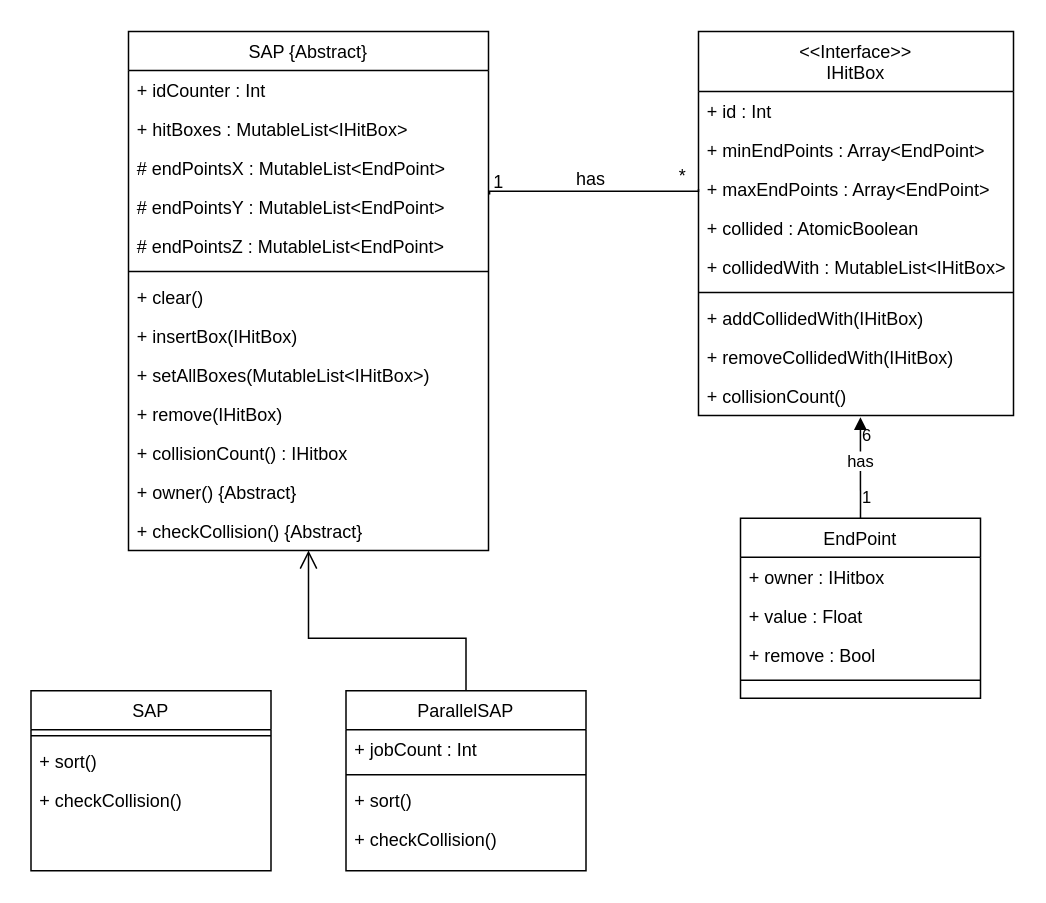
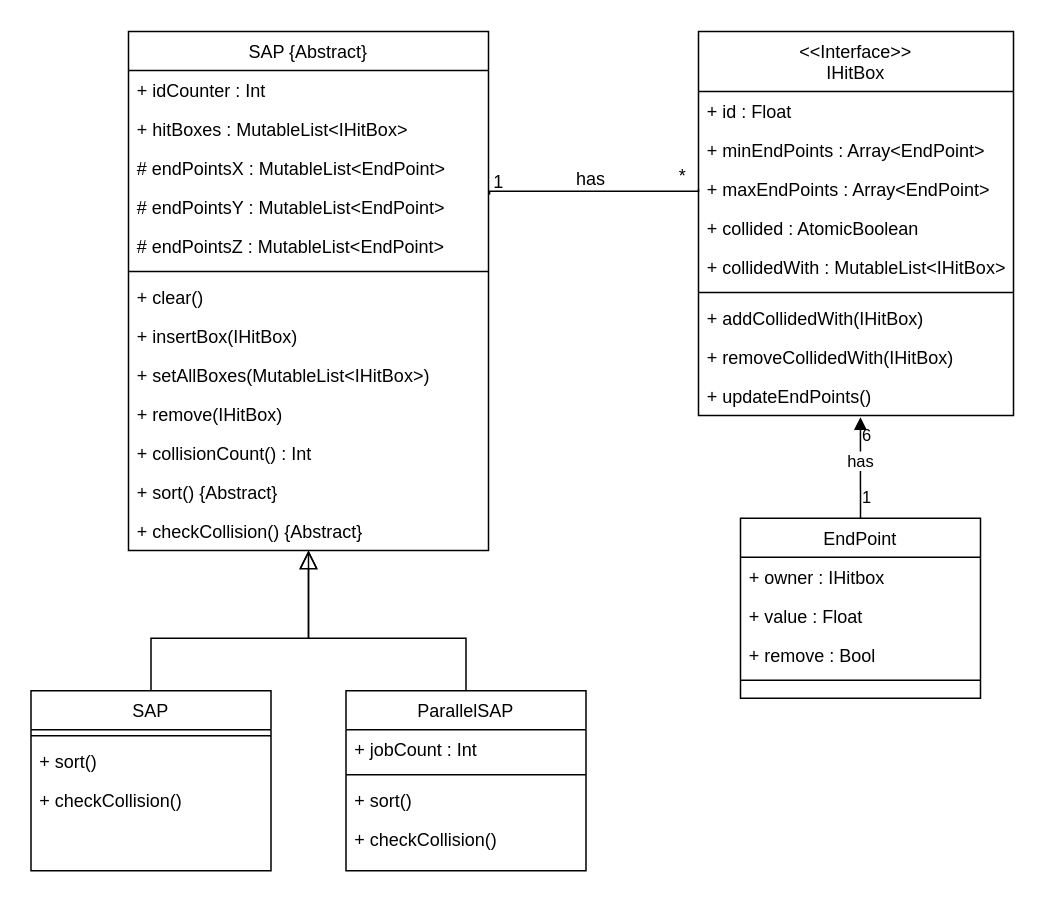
  <mxCell id="0" />
  <mxCell id="1" parent="0" />
  <mxCell id="2" value="SAP {Abstract}" style="swimlane;fontStyle=0;align=center;verticalAlign=top;childLayout=stackLayout;horizontal=1;startSize=26;horizontalStack=0;resizeParent=1;resizeLast=0;collapsible=1;marginBottom=0;rounded=0;shadow=0;strokeWidth=1;fillColor=none;" parent="1" vertex="1"><mxGeometry x="85" y="20.5" width="240" height="346" as="geometry"><mxRectangle x="230" y="140" width="160" height="26" as="alternateBounds" /></mxGeometry></mxCell>
  <mxCell id="3" value="+ idCounter : Int" style="text;strokeColor=none;fillColor=none;align=left;verticalAlign=top;spacingLeft=4;spacingRight=4;overflow=hidden;rotatable=0;points=[[0,0.5],[1,0.5]];portConstraint=eastwest;" parent="2" vertex="1"><mxGeometry y="26" width="240" height="26" as="geometry" /></mxCell>
  <mxCell id="4" value="+ hitBoxes : MutableList&lt;IHitBox&gt;" style="text;strokeColor=none;fillColor=none;align=left;verticalAlign=top;spacingLeft=4;spacingRight=4;overflow=hidden;rotatable=0;points=[[0,0.5],[1,0.5]];portConstraint=eastwest;" parent="2" vertex="1"><mxGeometry y="52" width="240" height="26" as="geometry" /></mxCell>
  <mxCell id="5" value="# endPointsX : MutableList&lt;EndPoint&gt;" style="text;strokeColor=none;fillColor=none;align=left;verticalAlign=top;spacingLeft=4;spacingRight=4;overflow=hidden;rotatable=0;points=[[0,0.5],[1,0.5]];portConstraint=eastwest;" parent="2" vertex="1"><mxGeometry y="78" width="240" height="26" as="geometry" /></mxCell>
  <mxCell id="6" value="# endPointsY : MutableList&lt;EndPoint&gt;" style="text;strokeColor=none;fillColor=none;align=left;verticalAlign=top;spacingLeft=4;spacingRight=4;overflow=hidden;rotatable=0;points=[[0,0.5],[1,0.5]];portConstraint=eastwest;" parent="2" vertex="1"><mxGeometry y="104" width="240" height="26" as="geometry" /></mxCell>
  <mxCell id="7" value="# endPointsZ : MutableList&lt;EndPoint&gt;" style="text;strokeColor=none;fillColor=none;align=left;verticalAlign=top;spacingLeft=4;spacingRight=4;overflow=hidden;rotatable=0;points=[[0,0.5],[1,0.5]];portConstraint=eastwest;" parent="2" vertex="1"><mxGeometry y="130" width="240" height="26" as="geometry" /></mxCell>
  <mxCell id="8" value="" style="line;html=1;strokeWidth=1;align=left;verticalAlign=middle;spacingTop=-1;spacingLeft=3;spacingRight=3;rotatable=0;labelPosition=right;points=[];portConstraint=eastwest;" parent="2" vertex="1"><mxGeometry y="156" width="240" height="8" as="geometry" /></mxCell>
  <mxCell id="9" value="+ clear()" style="text;strokeColor=none;fillColor=none;align=left;verticalAlign=top;spacingLeft=4;spacingRight=4;overflow=hidden;rotatable=0;points=[[0,0.5],[1,0.5]];portConstraint=eastwest;" parent="2" vertex="1"><mxGeometry y="164" width="240" height="26" as="geometry" /></mxCell>
  <mxCell id="10" value="+ insertBox(IHitBox)" style="text;strokeColor=none;fillColor=none;align=left;verticalAlign=top;spacingLeft=4;spacingRight=4;overflow=hidden;rotatable=0;points=[[0,0.5],[1,0.5]];portConstraint=eastwest;" parent="2" vertex="1"><mxGeometry y="190" width="240" height="26" as="geometry" /></mxCell>
  <mxCell id="11" value="+ setAllBoxes(MutableList&lt;IHitBox&gt;)" style="text;strokeColor=none;fillColor=none;align=left;verticalAlign=top;spacingLeft=4;spacingRight=4;overflow=hidden;rotatable=0;points=[[0,0.5],[1,0.5]];portConstraint=eastwest;" parent="2" vertex="1"><mxGeometry y="216" width="240" height="26" as="geometry" /></mxCell>
  <mxCell id="12" value="+ remove(IHitBox)" style="text;strokeColor=none;fillColor=none;align=left;verticalAlign=top;spacingLeft=4;spacingRight=4;overflow=hidden;rotatable=0;points=[[0,0.5],[1,0.5]];portConstraint=eastwest;" parent="2" vertex="1"><mxGeometry y="242" width="240" height="26" as="geometry" /></mxCell>
- <mxCell id="13" value="+ collisionCount() : IHitbox" style="text;strokeColor=none;fillColor=none;align=left;verticalAlign=top;spacingLeft=4;spacingRight=4;overflow=hidden;rotatable=0;points=[[0,0.5],[1,0.5]];portConstraint=eastwest;" parent="2" vertex="1"><mxGeometry y="268" width="240" height="26" as="geometry" /></mxCell>
- <mxCell id="14" value="+ owner() {Abstract}" style="text;strokeColor=none;fillColor=none;align=left;verticalAlign=top;spacingLeft=4;spacingRight=4;overflow=hidden;rotatable=0;points=[[0,0.5],[1,0.5]];portConstraint=eastwest;" parent="2" vertex="1"><mxGeometry y="294" width="240" height="26" as="geometry" /></mxCell>
+ <mxCell id="13" value="+ collisionCount() : Int" style="text;strokeColor=none;fillColor=none;align=left;verticalAlign=top;spacingLeft=4;spacingRight=4;overflow=hidden;rotatable=0;points=[[0,0.5],[1,0.5]];portConstraint=eastwest;" parent="2" vertex="1"><mxGeometry y="268" width="240" height="26" as="geometry" /></mxCell>
+ <mxCell id="14" value="+ sort() {Abstract}" style="text;strokeColor=none;fillColor=none;align=left;verticalAlign=top;spacingLeft=4;spacingRight=4;overflow=hidden;rotatable=0;points=[[0,0.5],[1,0.5]];portConstraint=eastwest;" parent="2" vertex="1"><mxGeometry y="294" width="240" height="26" as="geometry" /></mxCell>
  <mxCell id="15" value="+ checkCollision() {Abstract}" style="text;strokeColor=none;fillColor=none;align=left;verticalAlign=top;spacingLeft=4;spacingRight=4;overflow=hidden;rotatable=0;points=[[0,0.5],[1,0.5]];portConstraint=eastwest;" parent="2" vertex="1"><mxGeometry y="320" width="240" height="26" as="geometry" /></mxCell>
  <mxCell id="16" value="SAP" style="swimlane;fontStyle=0;align=center;verticalAlign=top;childLayout=stackLayout;horizontal=1;startSize=26;horizontalStack=0;resizeParent=1;resizeLast=0;collapsible=1;marginBottom=0;rounded=0;shadow=0;strokeWidth=1;fillColor=none;" parent="1" vertex="1"><mxGeometry x="20" y="460" width="160" height="120" as="geometry"><mxRectangle x="130" y="380" width="160" height="26" as="alternateBounds" /></mxGeometry></mxCell>
  <mxCell id="17" value="" style="line;html=1;strokeWidth=1;align=left;verticalAlign=middle;spacingTop=-1;spacingLeft=3;spacingRight=3;rotatable=0;labelPosition=right;points=[];portConstraint=eastwest;" parent="16" vertex="1"><mxGeometry y="26" width="160" height="8" as="geometry" /></mxCell>
  <mxCell id="18" value="+ sort()" style="text;strokeColor=none;fillColor=none;align=left;verticalAlign=top;spacingLeft=4;spacingRight=4;overflow=hidden;rotatable=0;points=[[0,0.5],[1,0.5]];portConstraint=eastwest;" parent="16" vertex="1"><mxGeometry y="34" width="160" height="26" as="geometry" /></mxCell>
  <mxCell id="19" value="+ checkCollision()" style="text;strokeColor=none;fillColor=none;align=left;verticalAlign=top;spacingLeft=4;spacingRight=4;overflow=hidden;rotatable=0;points=[[0,0.5],[1,0.5]];portConstraint=eastwest;" parent="16" vertex="1"><mxGeometry y="60" width="160" height="26" as="geometry" /></mxCell>
+ <mxCell id="20" value="" style="endArrow=block;endSize=10;endFill=0;shadow=0;strokeWidth=1;rounded=0;edgeStyle=elbowEdgeStyle;elbow=vertical;" parent="1" source="16" target="2" edge="1"><mxGeometry width="160" relative="1" as="geometry"><mxPoint x="105" y="138" as="sourcePoint" /><mxPoint x="105" y="138" as="targetPoint" /><Array as="points"><mxPoint x="205" y="425" /></Array></mxGeometry></mxCell>
  <mxCell id="21" value="ParallelSAP" style="swimlane;fontStyle=0;align=center;verticalAlign=top;childLayout=stackLayout;horizontal=1;startSize=26;horizontalStack=0;resizeParent=1;resizeLast=0;collapsible=1;marginBottom=0;rounded=0;shadow=0;strokeWidth=1;fillColor=none;" parent="1" vertex="1"><mxGeometry x="230" y="460" width="160" height="120" as="geometry"><mxRectangle x="340" y="380" width="170" height="26" as="alternateBounds" /></mxGeometry></mxCell>
  <mxCell id="22" value="+ jobCount : Int" style="text;align=left;verticalAlign=top;spacingLeft=4;spacingRight=4;overflow=hidden;rotatable=0;points=[[0,0.5],[1,0.5]];portConstraint=eastwest;" parent="21" vertex="1"><mxGeometry y="26" width="160" height="26" as="geometry" /></mxCell>
  <mxCell id="23" value="" style="line;html=1;strokeWidth=1;align=left;verticalAlign=middle;spacingTop=-1;spacingLeft=3;spacingRight=3;rotatable=0;labelPosition=right;points=[];portConstraint=eastwest;" parent="21" vertex="1"><mxGeometry y="52" width="160" height="8" as="geometry" /></mxCell>
  <mxCell id="24" value="+ sort()" style="text;strokeColor=none;fillColor=none;align=left;verticalAlign=top;spacingLeft=4;spacingRight=4;overflow=hidden;rotatable=0;points=[[0,0.5],[1,0.5]];portConstraint=eastwest;" parent="21" vertex="1"><mxGeometry y="60" width="160" height="26" as="geometry" /></mxCell>
  <mxCell id="25" value="+ checkCollision()" style="text;strokeColor=none;fillColor=none;align=left;verticalAlign=top;spacingLeft=4;spacingRight=4;overflow=hidden;rotatable=0;points=[[0,0.5],[1,0.5]];portConstraint=eastwest;" parent="21" vertex="1"><mxGeometry y="86" width="160" height="26" as="geometry" /></mxCell>
  <mxCell id="26" value="" style="endArrow=open;endSize=10;endFill=0;shadow=0;strokeWidth=1;rounded=0;edgeStyle=elbowEdgeStyle;elbow=vertical;" parent="1" source="21" target="2" edge="1"><mxGeometry width="160" relative="1" as="geometry"><mxPoint x="115" y="308" as="sourcePoint" /><mxPoint x="215" y="206" as="targetPoint" /><Array as="points"><mxPoint x="205" y="425" /><mxPoint x="205" y="425" /><mxPoint x="205" y="425" /></Array></mxGeometry></mxCell>
  <mxCell id="27" value="EndPoint" style="swimlane;fontStyle=0;align=center;verticalAlign=top;childLayout=stackLayout;horizontal=1;startSize=26;horizontalStack=0;resizeParent=1;resizeLast=0;collapsible=1;marginBottom=0;rounded=0;shadow=0;strokeWidth=1;strokeColor=default;fillColor=none;" parent="1" vertex="1"><mxGeometry x="493" y="345" width="160" height="120" as="geometry"><mxRectangle x="550" y="140" width="160" height="26" as="alternateBounds" /></mxGeometry></mxCell>
  <mxCell id="28" value="+ owner : IHitbox" style="text;strokeColor=none;fillColor=none;align=left;verticalAlign=top;spacingLeft=4;spacingRight=4;overflow=hidden;rotatable=0;points=[[0,0.5],[1,0.5]];portConstraint=eastwest;" parent="27" vertex="1"><mxGeometry y="26" width="160" height="26" as="geometry" /></mxCell>
  <mxCell id="29" value="+ value : Float" style="text;strokeColor=none;fillColor=none;align=left;verticalAlign=top;spacingLeft=4;spacingRight=4;overflow=hidden;rotatable=0;points=[[0,0.5],[1,0.5]];portConstraint=eastwest;" parent="27" vertex="1"><mxGeometry y="52" width="160" height="26" as="geometry" /></mxCell>
  <mxCell id="30" value="+ remove : Bool" style="text;strokeColor=none;fillColor=none;align=left;verticalAlign=top;spacingLeft=4;spacingRight=4;overflow=hidden;rotatable=0;points=[[0,0.5],[1,0.5]];portConstraint=eastwest;" parent="27" vertex="1"><mxGeometry y="78" width="160" height="26" as="geometry" /></mxCell>
  <mxCell id="31" value="" style="line;html=1;strokeWidth=1;align=left;verticalAlign=middle;spacingTop=-1;spacingLeft=3;spacingRight=3;rotatable=0;labelPosition=right;points=[];portConstraint=eastwest;" parent="27" vertex="1"><mxGeometry y="104" width="160" height="8" as="geometry" /></mxCell>
  <mxCell id="32" value="&lt;&lt;Interface&gt;&gt;&#10;IHitBox" style="swimlane;fontStyle=0;align=center;verticalAlign=top;childLayout=stackLayout;horizontal=1;startSize=40;horizontalStack=0;resizeParent=1;resizeLast=0;collapsible=1;marginBottom=0;rounded=0;shadow=0;strokeWidth=1;fillColor=none;" parent="1" vertex="1"><mxGeometry x="465" y="20.5" width="210" height="256" as="geometry"><mxRectangle x="550" y="140" width="160" height="26" as="alternateBounds" /></mxGeometry></mxCell>
- <mxCell id="33" value="+ id : Int" style="text;strokeColor=none;fillColor=none;align=left;verticalAlign=top;spacingLeft=4;spacingRight=4;overflow=hidden;rotatable=0;points=[[0,0.5],[1,0.5]];portConstraint=eastwest;" parent="32" vertex="1"><mxGeometry y="40" width="210" height="26" as="geometry" /></mxCell>
+ <mxCell id="33" value="+ id : Float" style="text;strokeColor=none;fillColor=none;align=left;verticalAlign=top;spacingLeft=4;spacingRight=4;overflow=hidden;rotatable=0;points=[[0,0.5],[1,0.5]];portConstraint=eastwest;" parent="32" vertex="1"><mxGeometry y="40" width="210" height="26" as="geometry" /></mxCell>
  <mxCell id="34" value="+ minEndPoints : Array&lt;EndPoint&gt;" style="text;strokeColor=none;fillColor=none;align=left;verticalAlign=top;spacingLeft=4;spacingRight=4;overflow=hidden;rotatable=0;points=[[0,0.5],[1,0.5]];portConstraint=eastwest;" parent="32" vertex="1"><mxGeometry y="66" width="210" height="26" as="geometry" /></mxCell>
  <mxCell id="35" value="+ maxEndPoints : Array&lt;EndPoint&gt;" style="text;strokeColor=none;fillColor=none;align=left;verticalAlign=top;spacingLeft=4;spacingRight=4;overflow=hidden;rotatable=0;points=[[0,0.5],[1,0.5]];portConstraint=eastwest;" parent="32" vertex="1"><mxGeometry y="92" width="210" height="26" as="geometry" /></mxCell>
  <mxCell id="36" value="+ collided : AtomicBoolean" style="text;strokeColor=none;fillColor=none;align=left;verticalAlign=top;spacingLeft=4;spacingRight=4;overflow=hidden;rotatable=0;points=[[0,0.5],[1,0.5]];portConstraint=eastwest;" parent="32" vertex="1"><mxGeometry y="118" width="210" height="26" as="geometry" /></mxCell>
  <mxCell id="37" value="+ collidedWith : MutableList&lt;IHitBox&gt;" style="text;strokeColor=none;fillColor=none;align=left;verticalAlign=top;spacingLeft=4;spacingRight=4;overflow=hidden;rotatable=0;points=[[0,0.5],[1,0.5]];portConstraint=eastwest;" parent="32" vertex="1"><mxGeometry y="144" width="210" height="26" as="geometry" /></mxCell>
  <mxCell id="38" value="" style="line;html=1;strokeWidth=1;align=left;verticalAlign=middle;spacingTop=-1;spacingLeft=3;spacingRight=3;rotatable=0;labelPosition=right;points=[];portConstraint=eastwest;" parent="32" vertex="1"><mxGeometry y="170" width="210" height="8" as="geometry" /></mxCell>
  <mxCell id="39" value="+ addCollidedWith(IHitBox)" style="text;strokeColor=none;fillColor=none;align=left;verticalAlign=top;spacingLeft=4;spacingRight=4;overflow=hidden;rotatable=0;points=[[0,0.5],[1,0.5]];portConstraint=eastwest;" parent="32" vertex="1"><mxGeometry y="178" width="210" height="26" as="geometry" /></mxCell>
  <mxCell id="40" value="+ removeCollidedWith(IHitBox)" style="text;strokeColor=none;fillColor=none;align=left;verticalAlign=top;spacingLeft=4;spacingRight=4;overflow=hidden;rotatable=0;points=[[0,0.5],[1,0.5]];portConstraint=eastwest;" parent="32" vertex="1"><mxGeometry y="204" width="210" height="26" as="geometry" /></mxCell>
- <mxCell id="41" value="+ collisionCount()" style="text;strokeColor=none;fillColor=none;align=left;verticalAlign=top;spacingLeft=4;spacingRight=4;overflow=hidden;rotatable=0;points=[[0,0.5],[1,0.5]];portConstraint=eastwest;" parent="32" vertex="1"><mxGeometry y="230" width="210" height="26" as="geometry" /></mxCell>
+ <mxCell id="41" value="+ updateEndPoints()" style="text;strokeColor=none;fillColor=none;align=left;verticalAlign=top;spacingLeft=4;spacingRight=4;overflow=hidden;rotatable=0;points=[[0,0.5],[1,0.5]];portConstraint=eastwest;" parent="32" vertex="1"><mxGeometry y="230" width="210" height="26" as="geometry" /></mxCell>
  <mxCell id="42" value="" style="endArrow=none;shadow=0;strokeWidth=1;rounded=0;endFill=0;edgeStyle=elbowEdgeStyle;elbow=vertical;entryX=0;entryY=0.5;entryDx=0;entryDy=0;exitX=1.003;exitY=0.179;exitDx=0;exitDy=0;exitPerimeter=0;" parent="1" source="6" target="35" edge="1"><mxGeometry x="0.5" y="41" relative="1" as="geometry"><mxPoint x="325" y="113.5" as="sourcePoint" /><mxPoint x="465" y="136" as="targetPoint" /><mxPoint x="-40" y="32" as="offset" /></mxGeometry></mxCell>
  <mxCell id="43" value="1" style="resizable=0;align=left;verticalAlign=bottom;labelBackgroundColor=none;fontSize=12;" parent="42" connectable="0" vertex="1"><mxGeometry x="-1" relative="1" as="geometry"><mxPoint x="1" as="offset" /></mxGeometry></mxCell>
  <mxCell id="44" value="*" style="resizable=0;align=right;verticalAlign=bottom;labelBackgroundColor=none;fontSize=12;" parent="42" connectable="0" vertex="1"><mxGeometry x="1" relative="1" as="geometry"><mxPoint x="-7" as="offset" /></mxGeometry></mxCell>
  <mxCell id="45" value="has" style="text;html=1;resizable=0;points=[];;align=center;verticalAlign=middle;labelBackgroundColor=none;rounded=0;shadow=0;strokeWidth=1;fontSize=12;" parent="42" vertex="1" connectable="0"><mxGeometry x="0.5" y="49" relative="1" as="geometry"><mxPoint x="-38" y="40" as="offset" /></mxGeometry></mxCell>
  <mxCell id="46" value="" style="endArrow=block;html=1;rounded=0;exitX=0.5;exitY=0;exitDx=0;exitDy=0;entryX=0.514;entryY=1.042;entryDx=0;entryDy=0;entryPerimeter=0;" parent="1" source="27" target="41" edge="1"><mxGeometry width="50" height="50" relative="1" as="geometry"><mxPoint x="615" y="365" as="sourcePoint" /><mxPoint x="573" y="305" as="targetPoint" /></mxGeometry></mxCell>
  <mxCell id="47" value="6" style="edgeLabel;html=1;align=center;verticalAlign=middle;resizable=0;points=[];labelBackgroundColor=none;" parent="46" vertex="1" connectable="0"><mxGeometry x="0.524" y="-1" relative="1" as="geometry"><mxPoint x="3" y="-4" as="offset" /></mxGeometry></mxCell>
  <mxCell id="48" value="1" style="edgeLabel;html=1;align=center;verticalAlign=middle;resizable=0;points=[];labelBackgroundColor=none;" parent="46" vertex="1" connectable="0"><mxGeometry x="-0.51" y="1" relative="1" as="geometry"><mxPoint x="5" y="2" as="offset" /></mxGeometry></mxCell>
  <mxCell id="49" value="has" style="edgeLabel;html=1;align=center;verticalAlign=middle;resizable=0;points=[];labelBackgroundColor=default;" parent="46" vertex="1" connectable="0"><mxGeometry x="0.25" relative="1" as="geometry"><mxPoint y="3" as="offset" /></mxGeometry></mxCell>
